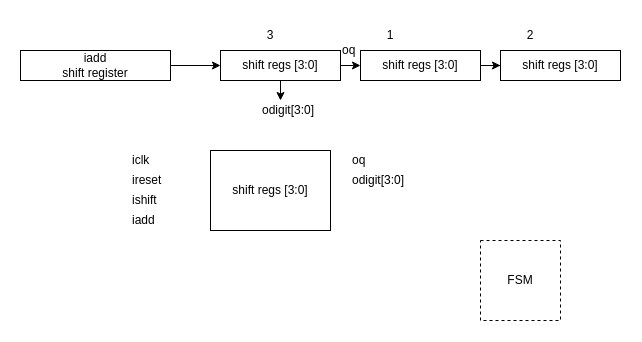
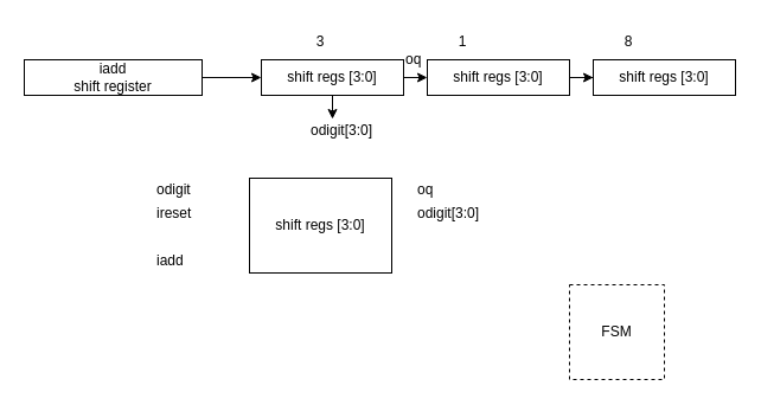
  <mxCell id="0" />
  <mxCell id="1" parent="0" />
  <mxCell id="2" style="edgeStyle=orthogonalEdgeStyle;rounded=0;orthogonalLoop=1;jettySize=auto;html=1;entryX=0;entryY=0.5;entryDx=0;entryDy=0;" edge="1" parent="1" source="3" target="6"><mxGeometry relative="1" as="geometry" /></mxCell>
  <mxCell id="3" value="iadd&lt;br&gt;shift register" style="rounded=0;whiteSpace=wrap;html=1;" vertex="1" parent="1"><mxGeometry x="20" y="50" width="150" height="30" as="geometry" /></mxCell>
  <mxCell id="4" style="edgeStyle=orthogonalEdgeStyle;rounded=0;orthogonalLoop=1;jettySize=auto;html=1;exitX=1;exitY=0.5;exitDx=0;exitDy=0;entryX=0;entryY=0.5;entryDx=0;entryDy=0;" edge="1" parent="1" source="6" target="8"><mxGeometry relative="1" as="geometry" /></mxCell>
  <mxCell id="5" style="edgeStyle=orthogonalEdgeStyle;rounded=0;orthogonalLoop=1;jettySize=auto;html=1;" edge="1" parent="1" source="6"><mxGeometry relative="1" as="geometry"><mxPoint x="280" y="100" as="targetPoint" /></mxGeometry></mxCell>
  <mxCell id="6" value="shift regs [3:0]" style="rounded=0;whiteSpace=wrap;html=1;" vertex="1" parent="1"><mxGeometry x="220" y="50" width="120" height="30" as="geometry" /></mxCell>
  <mxCell id="7" style="edgeStyle=orthogonalEdgeStyle;rounded=0;orthogonalLoop=1;jettySize=auto;html=1;entryX=0;entryY=0.5;entryDx=0;entryDy=0;" edge="1" parent="1" source="8" target="9"><mxGeometry relative="1" as="geometry" /></mxCell>
  <mxCell id="8" value="shift regs [3:0]" style="rounded=0;whiteSpace=wrap;html=1;" vertex="1" parent="1"><mxGeometry x="360" y="50" width="120" height="30" as="geometry" /></mxCell>
  <mxCell id="9" value="shift regs [3:0]" style="rounded=0;whiteSpace=wrap;html=1;" vertex="1" parent="1"><mxGeometry x="500" y="50" width="120" height="30" as="geometry" /></mxCell>
  <mxCell id="10" value="shift regs [3:0]" style="rounded=0;whiteSpace=wrap;html=1;" vertex="1" parent="1"><mxGeometry x="210" y="150" width="120" height="80" as="geometry" /></mxCell>
- <mxCell id="11" value="iclk" style="text;html=1;strokeColor=none;fillColor=none;align=left;verticalAlign=middle;whiteSpace=wrap;rounded=0;" vertex="1" parent="1"><mxGeometry x="130" y="150" width="60" height="20" as="geometry" /></mxCell>
+ <mxCell id="11" value="odigit" style="text;html=1;strokeColor=none;fillColor=none;align=left;verticalAlign=middle;whiteSpace=wrap;rounded=0;" vertex="1" parent="1"><mxGeometry x="130" y="150" width="60" height="20" as="geometry" /></mxCell>
  <mxCell id="12" value="ireset" style="text;html=1;strokeColor=none;fillColor=none;align=left;verticalAlign=middle;whiteSpace=wrap;rounded=0;" vertex="1" parent="1"><mxGeometry x="130" y="170" width="60" height="20" as="geometry" /></mxCell>
- <mxCell id="13" value="ishift" style="text;html=1;strokeColor=none;fillColor=none;align=left;verticalAlign=middle;whiteSpace=wrap;rounded=0;" vertex="1" parent="1"><mxGeometry x="130" y="190" width="60" height="20" as="geometry" /></mxCell>
  <mxCell id="14" value="iadd" style="text;html=1;strokeColor=none;fillColor=none;align=left;verticalAlign=middle;whiteSpace=wrap;rounded=0;" vertex="1" parent="1"><mxGeometry x="130" y="210" width="60" height="20" as="geometry" /></mxCell>
  <mxCell id="15" value="oq" style="text;html=1;strokeColor=none;fillColor=none;align=left;verticalAlign=middle;whiteSpace=wrap;rounded=0;" vertex="1" parent="1"><mxGeometry x="350" y="150" width="60" height="20" as="geometry" /></mxCell>
  <mxCell id="16" value="odigit[3:0]" style="text;html=1;strokeColor=none;fillColor=none;align=left;verticalAlign=middle;whiteSpace=wrap;rounded=0;" vertex="1" parent="1"><mxGeometry x="350" y="170" width="60" height="20" as="geometry" /></mxCell>
  <mxCell id="17" value="FSM" style="whiteSpace=wrap;html=1;aspect=fixed;dashed=1;" vertex="1" parent="1"><mxGeometry x="480" y="240" width="80" height="80" as="geometry" /></mxCell>
  <mxCell id="18" value="oq" style="text;html=1;strokeColor=none;fillColor=none;align=left;verticalAlign=middle;whiteSpace=wrap;rounded=0;" vertex="1" parent="1"><mxGeometry x="340" y="40" width="60" height="20" as="geometry" /></mxCell>
  <mxCell id="19" value="odigit[3:0]" style="text;html=1;strokeColor=none;fillColor=none;align=left;verticalAlign=middle;whiteSpace=wrap;rounded=0;" vertex="1" parent="1"><mxGeometry x="260" y="100" width="60" height="20" as="geometry" /></mxCell>
  <mxCell id="20" value="3" style="text;html=1;strokeColor=none;fillColor=none;align=center;verticalAlign=middle;whiteSpace=wrap;rounded=0;" vertex="1" parent="1"><mxGeometry x="240" y="20" width="60" height="30" as="geometry" /></mxCell>
  <mxCell id="21" value="1" style="text;html=1;strokeColor=none;fillColor=none;align=center;verticalAlign=middle;whiteSpace=wrap;rounded=0;" vertex="1" parent="1"><mxGeometry x="360" y="20" width="60" height="30" as="geometry" /></mxCell>
- <mxCell id="22" value="2" style="text;html=1;strokeColor=none;fillColor=none;align=center;verticalAlign=middle;whiteSpace=wrap;rounded=0;" vertex="1" parent="1"><mxGeometry x="500" y="20" width="60" height="30" as="geometry" /></mxCell>
+ <mxCell id="22" value="8" style="text;html=1;strokeColor=none;fillColor=none;align=center;verticalAlign=middle;whiteSpace=wrap;rounded=0;" vertex="1" parent="1"><mxGeometry x="500" y="20" width="60" height="30" as="geometry" /></mxCell>
